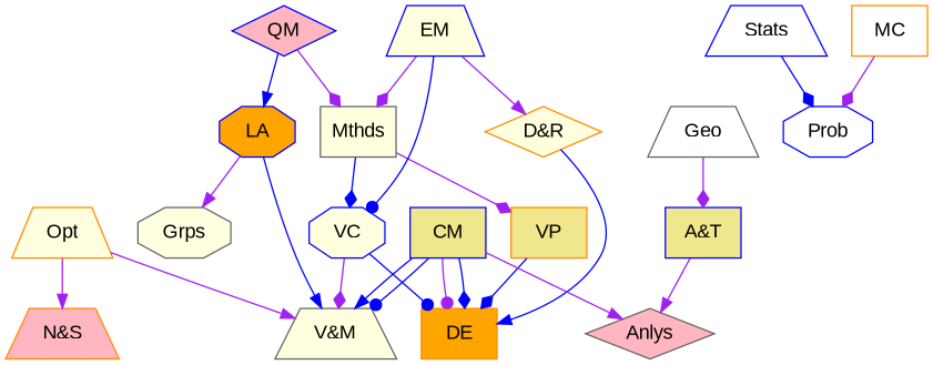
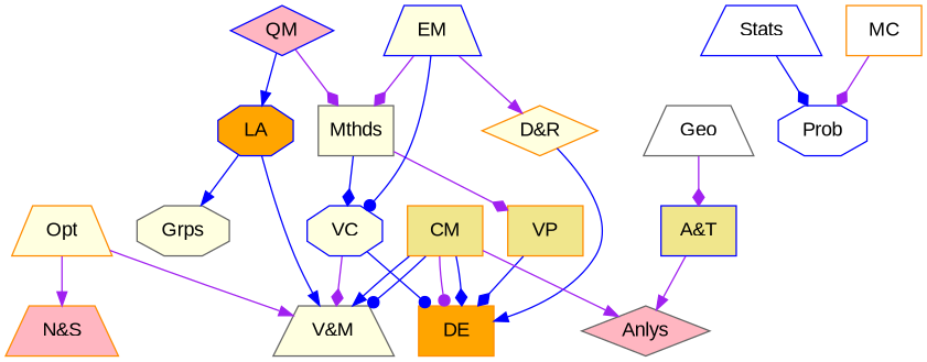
  digraph {
    fontname="Liberation Sans"
    node [color=blue fillcolor=lightyellow fontname="Liberation Sans" shape=trapezium style=filled]
    edge [arrowhead=diamond color=purple fontname="Liberation Sans"]
    VC [shape=octagon]
    "V&M" [color=gray40]
    DE [color=darkorange fillcolor=orange shape=box]
    "D&R" [color=darkorange shape=diamond]
    Mthds [color=gray40 shape=box]
    VP [color=darkorange fillcolor=khaki shape=box]
    EM
    LA [fillcolor=orange shape=octagon]
    Grps [color=gray40 shape=octagon]
    Stats [fillcolor=white]
    Prob [fillcolor=white shape=octagon]
-   CM [fillcolor=khaki shape=box]
+   CM [color=darkorange fillcolor=khaki shape=box]
    Anlys [color=gray40 fillcolor=lightpink shape=diamond]
    Geo [color=gray40 fillcolor=white]
    "A&T" [fillcolor=khaki shape=box]
    MC [color=darkorange fillcolor=white shape=box]
    QM [fillcolor=lightpink shape=diamond]
    Opt [color=darkorange]
    "N&S" [color=darkorange fillcolor=lightpink]
    VC -> "V&M"
    VC -> DE [arrowhead=dot color=blue]
    "D&R" -> DE [arrowhead=normal color=blue]
    Mthds -> VC [color=blue]
    Mthds -> VP
    VP -> DE [color=blue]
    EM -> VC [arrowhead=dot color=blue]
    EM -> "D&R" [arrowhead=normal]
    EM -> Mthds
    LA -> "V&M" [arrowhead=normal color=blue]
-   LA -> Grps [arrowhead=normal]
+   LA -> Grps [arrowhead=normal color=blue]
    Stats -> Prob [color=blue]
    CM -> "V&M" [arrowhead=normal color=blue]
    CM -> "V&M" [arrowhead=dot color=blue]
    CM -> DE [arrowhead=dot]
    CM -> DE [color=blue]
    CM -> Anlys [arrowhead=normal]
    Geo -> "A&T"
    "A&T" -> Anlys [arrowhead=normal]
    MC -> Prob
    QM -> Mthds
    QM -> LA [arrowhead=normal color=blue]
    Opt -> "V&M" [arrowhead=normal]
    Opt -> "N&S" [arrowhead=normal]
  }
